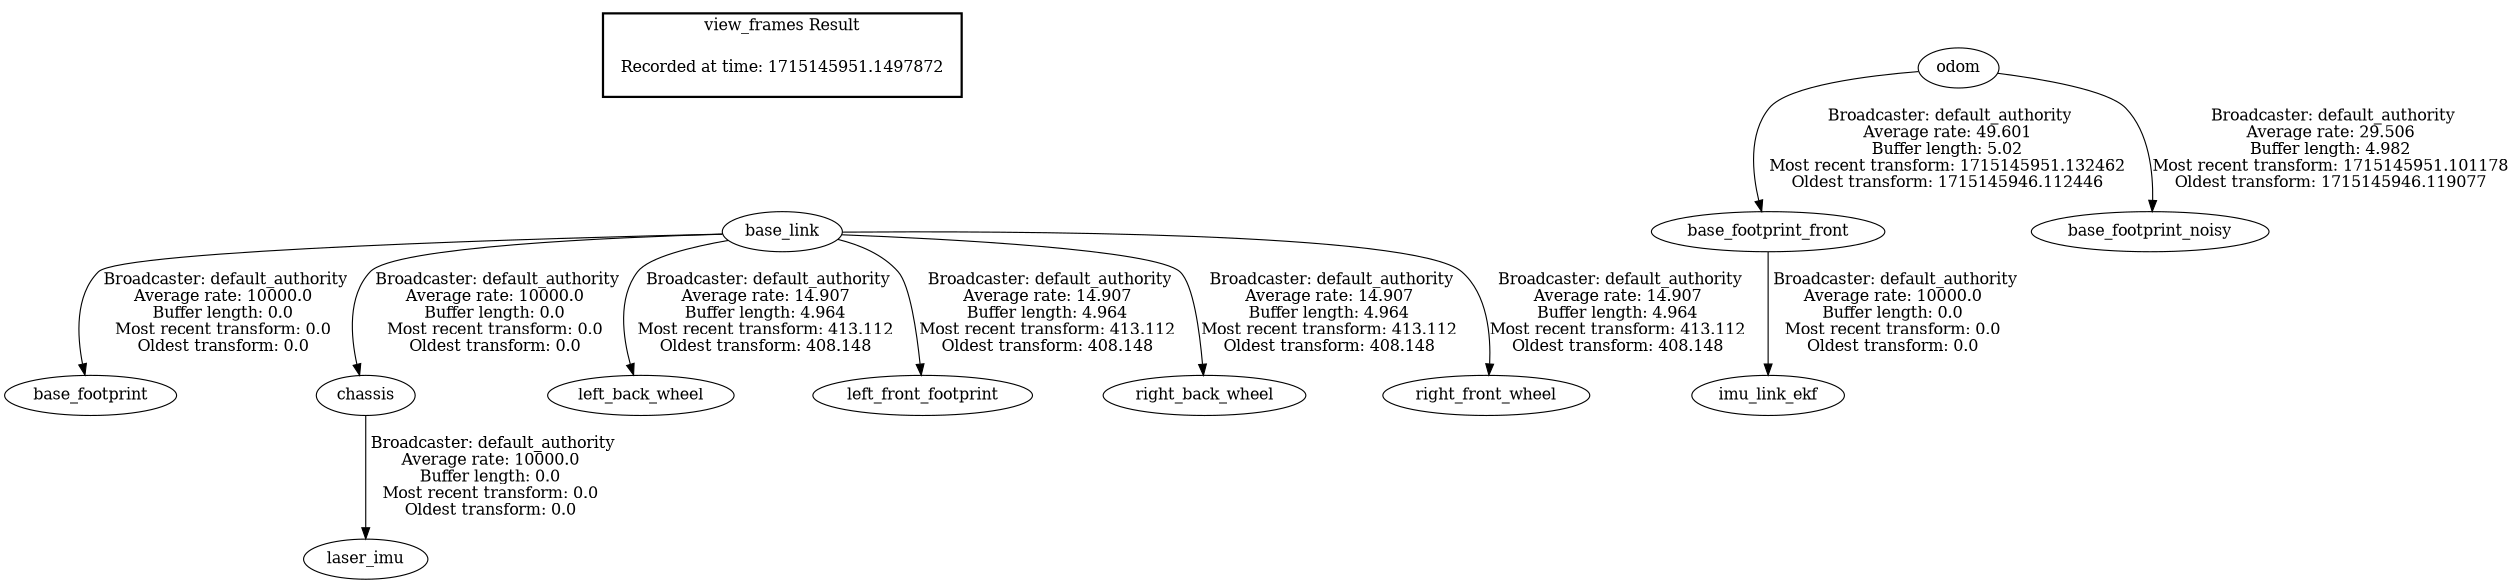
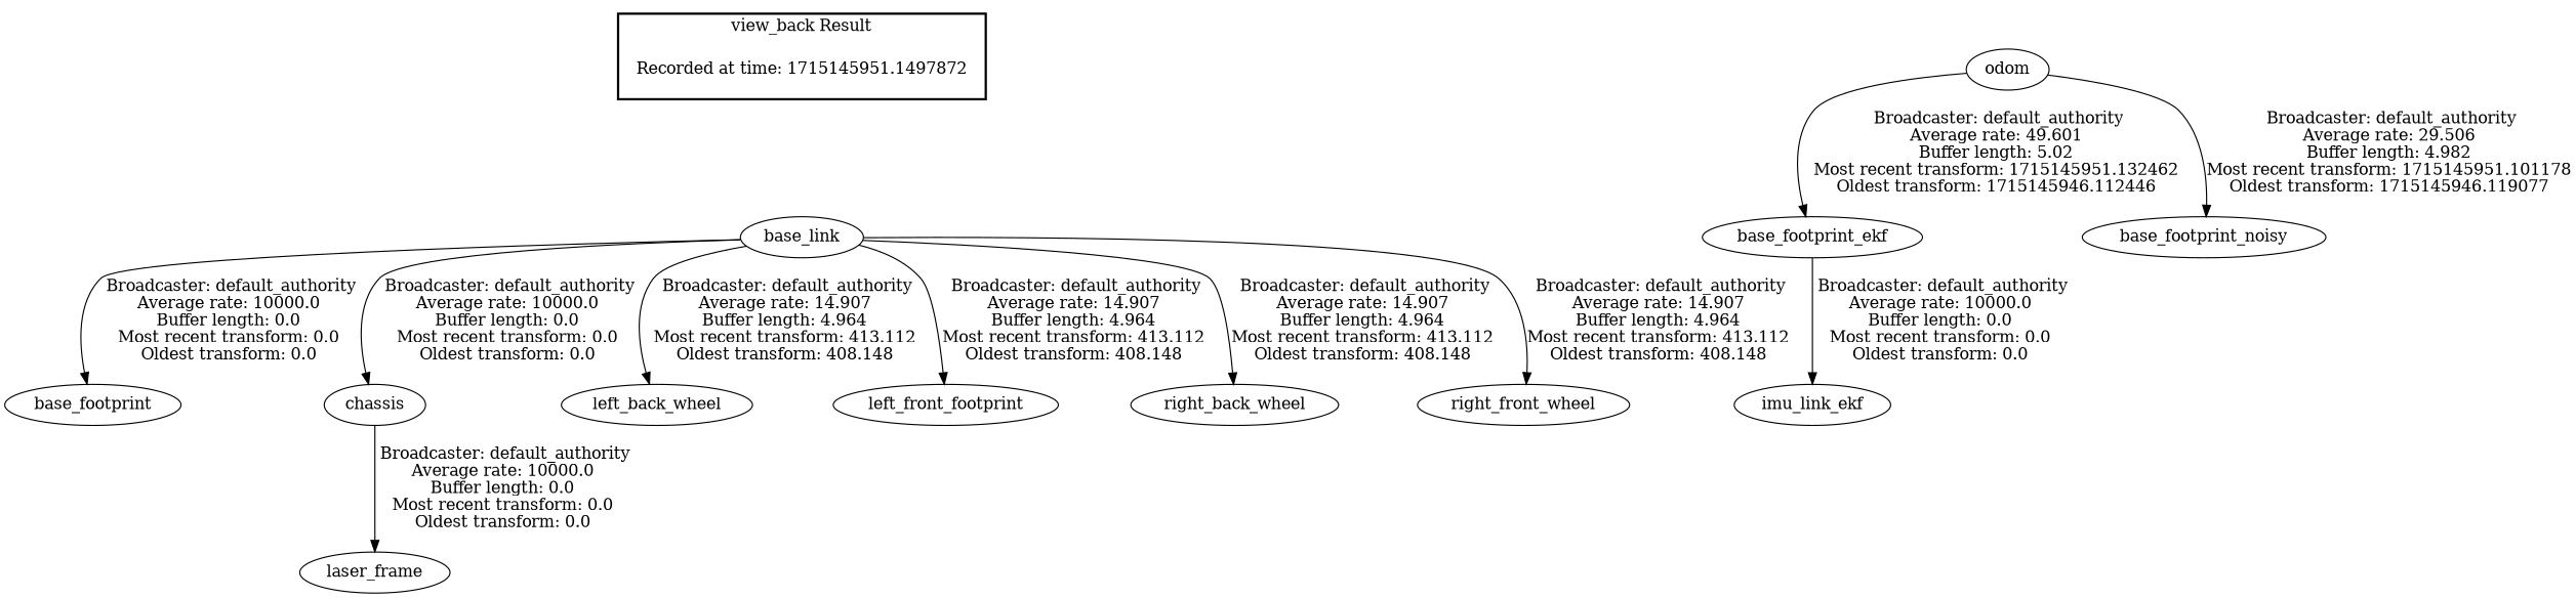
  digraph {
    n1 [label="Recorded at time: 1715145951.1497872" shape=plaintext]
    base_link
    odom
-   base_footprint_ekf [label=base_footprint_front]
+   base_footprint_ekf
    base_footprint_noisy
    imu_link_ekf
    base_footprint
    chassis
    left_back_wheel
    n10 [label=left_front_footprint]
    right_back_wheel
    right_front_wheel
-   laser_frame [label=laser_imu]
+   laser_frame
    subgraph cluster_1 {
      color=black
-     label="view_frames Result"
+     label="view_back Result"
      style=bold
      n1
    }
    n1 -> base_link [style=invis]
    base_link -> base_footprint [label=" Broadcaster: default_authority\nAverage rate: 10000.0\nBuffer length: 0.0\nMost recent transform: 0.0\nOldest transform: 0.0\n"]
    base_link -> chassis [label=" Broadcaster: default_authority\nAverage rate: 10000.0\nBuffer length: 0.0\nMost recent transform: 0.0\nOldest transform: 0.0\n"]
    base_link -> left_back_wheel [label=" Broadcaster: default_authority\nAverage rate: 14.907\nBuffer length: 4.964\nMost recent transform: 413.112\nOldest transform: 408.148\n"]
    base_link -> n10 [label=" Broadcaster: default_authority\nAverage rate: 14.907\nBuffer length: 4.964\nMost recent transform: 413.112\nOldest transform: 408.148\n"]
    base_link -> right_back_wheel [label=" Broadcaster: default_authority\nAverage rate: 14.907\nBuffer length: 4.964\nMost recent transform: 413.112\nOldest transform: 408.148\n"]
    base_link -> right_front_wheel [label=" Broadcaster: default_authority\nAverage rate: 14.907\nBuffer length: 4.964\nMost recent transform: 413.112\nOldest transform: 408.148\n"]
    odom -> base_footprint_ekf [label=" Broadcaster: default_authority\nAverage rate: 49.601\nBuffer length: 5.02\nMost recent transform: 1715145951.132462\nOldest transform: 1715145946.112446\n"]
    odom -> base_footprint_noisy [label=" Broadcaster: default_authority\nAverage rate: 29.506\nBuffer length: 4.982\nMost recent transform: 1715145951.101178\nOldest transform: 1715145946.119077\n"]
    base_footprint_ekf -> imu_link_ekf [label=" Broadcaster: default_authority\nAverage rate: 10000.0\nBuffer length: 0.0\nMost recent transform: 0.0\nOldest transform: 0.0\n"]
    chassis -> laser_frame [label=" Broadcaster: default_authority\nAverage rate: 10000.0\nBuffer length: 0.0\nMost recent transform: 0.0\nOldest transform: 0.0\n"]
  }
